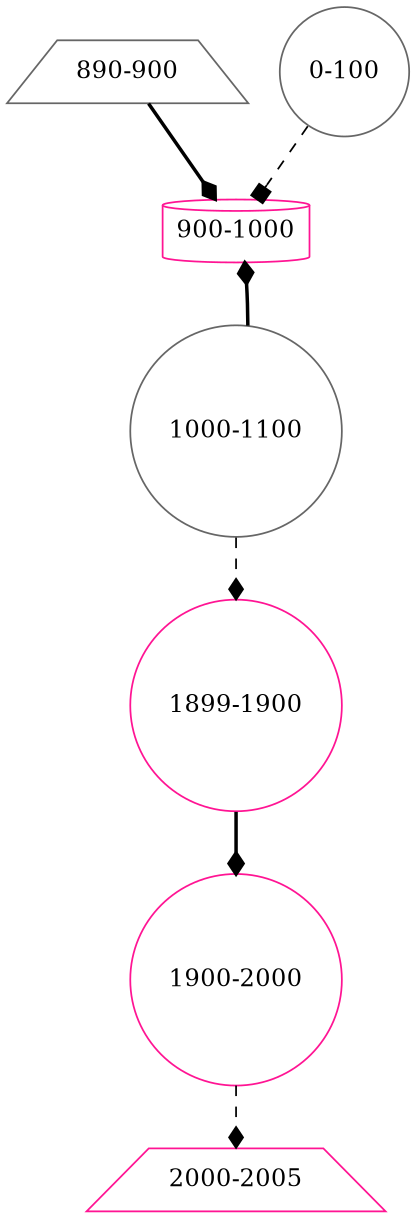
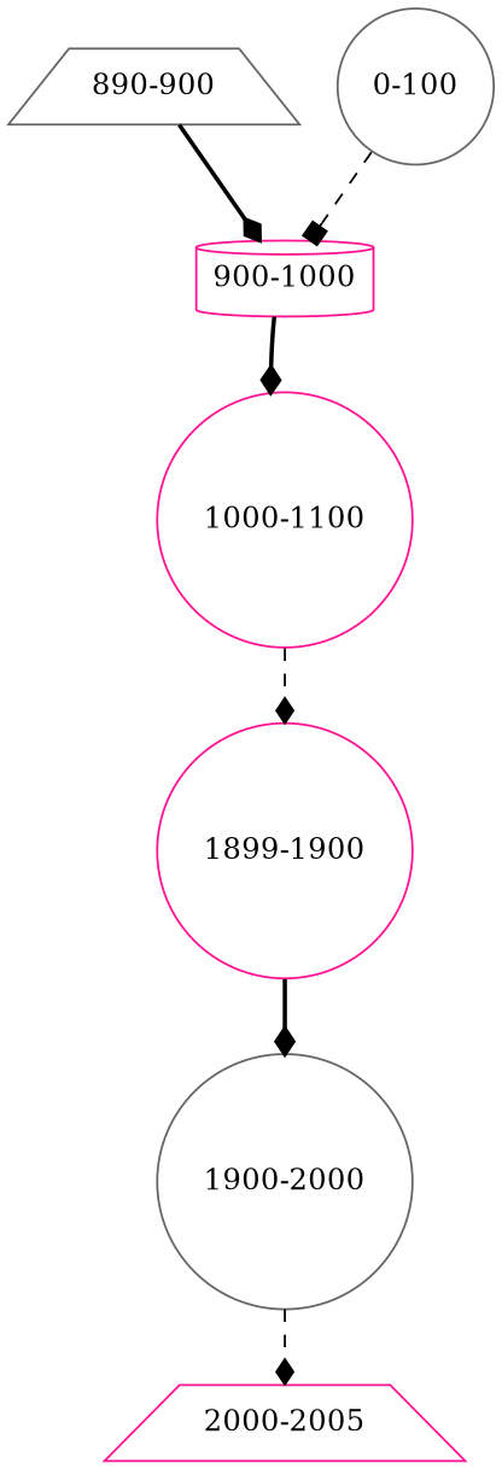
  strict digraph {
    node [color=deeppink shape=circle]
    edge [arrowhead=diamond data="[id=G2.1,strand=+,score=0.001000]" style=bold]
    "890-900" [color=gray40 data="[id=G2.1,strand=+,score=0.010000]" shape=trapezium]
    "900-1000" [data="[id=G1.1,strand=+,score=0.100000],[id=G2.1,strand=+,score=0.100000]" shape=cylinder]
-   "1000-1100" [color=gray40 data="[id=G2.1,strand=+,score=0.100000]"]
+   "1000-1100" [data="[id=G2.1,strand=+,score=0.100000]"]
    "1899-1900" [data="[id=G3.1,strand=+,score=0.001000]"]
-   "1900-2000" [data="[id=G2.1,strand=+,score=0.100000],[id=G3.1,strand=+,score=0.100000]"]
+   "1900-2000" [color=gray40 data="[id=G2.1,strand=+,score=0.100000],[id=G3.1,strand=+,score=0.100000]"]
    "2000-2005" [data="[id=G3.1,strand=+,score=0.005000]" shape=trapezium]
    "0-100" [color=gray40 data="[id=G1.1,strand=+,score=0.100000]"]
    "890-900" -> "900-1000"
-   "1000-1100" -> "900-1000"
+   "900-1000" -> "1000-1100"
    "1000-1100" -> "1899-1900" [style=dashed]
    "1899-1900" -> "1900-2000" [data="[id=G3.1,strand=+,score=0.001000]"]
    "1900-2000" -> "2000-2005" [data="[id=G3.1,strand=+,score=0.001000]" style=dashed]
    "0-100" -> "900-1000" [arrowhead=box data="[id=G1.1,strand=+,score=0.001000]" style=dashed]
  }
